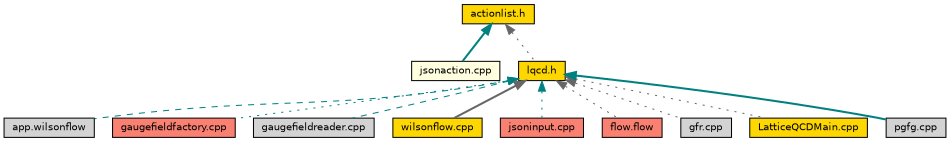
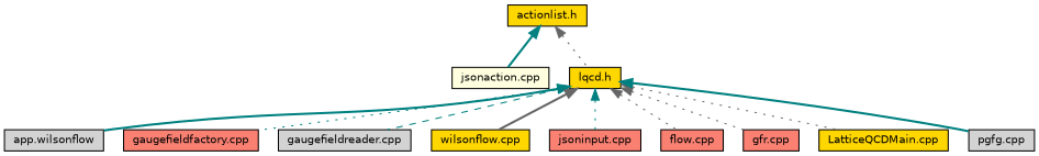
  digraph {
    node [color=black fillcolor=gold fontname=Helvetica fontsize=10 shape=record style=filled]
    edge [color=teal dir=back fontname=Helvetica fontsize=10 labelfontname=Helvetica labelfontsize=10 style=dotted]
    n1 [fontcolor=black height=0.2 label="actionlist.h" width=0.4]
    n2 [fillcolor=lightyellow height=0.2 label="jsonaction.cpp" width=0.4]
    n3 [height=0.2 label="lqcd.h" width=0.4]
    n4 [fillcolor=lightgrey height=0.2 label="app.wilsonflow" width=0.4]
    n5 [fillcolor=salmon height=0.2 label="gaugefieldfactory.cpp" width=0.4]
    n6 [fillcolor=lightgrey height=0.2 label="gaugefieldreader.cpp" width=0.4]
    n7 [height=0.2 label="wilsonflow.cpp" width=0.4]
    n8 [fillcolor=salmon height=0.2 label="jsoninput.cpp" width=0.4]
-   n9 [fillcolor=salmon height=0.2 label="flow.flow" width=0.4]
-   n10 [fillcolor=lightgrey height=0.2 label="gfr.cpp" width=0.4]
+   n9 [fillcolor=salmon height=0.2 label="flow.cpp" width=0.4]
+   n10 [fillcolor=salmon height=0.2 label="gfr.cpp" width=0.4]
    n11 [height=0.2 label="LatticeQCDMain.cpp" width=0.4]
    n12 [fillcolor=lightgrey height=0.2 label="pgfg.cpp" width=0.4]
    n1 -> n2 [style=bold]
    n1 -> n3 [color=gray40]
-   n3 -> n4 [style=dashed]
+   n3 -> n4 [style=bold]
    n3 -> n5
    n3 -> n6 [style=dashed]
    n3 -> n7 [color=gray40 style=bold]
    n3 -> n8
    n3 -> n9 [color=gray40]
    n3 -> n10 [color=gray40]
    n3 -> n11 [color=gray40]
    n3 -> n12 [style=bold]
  }
